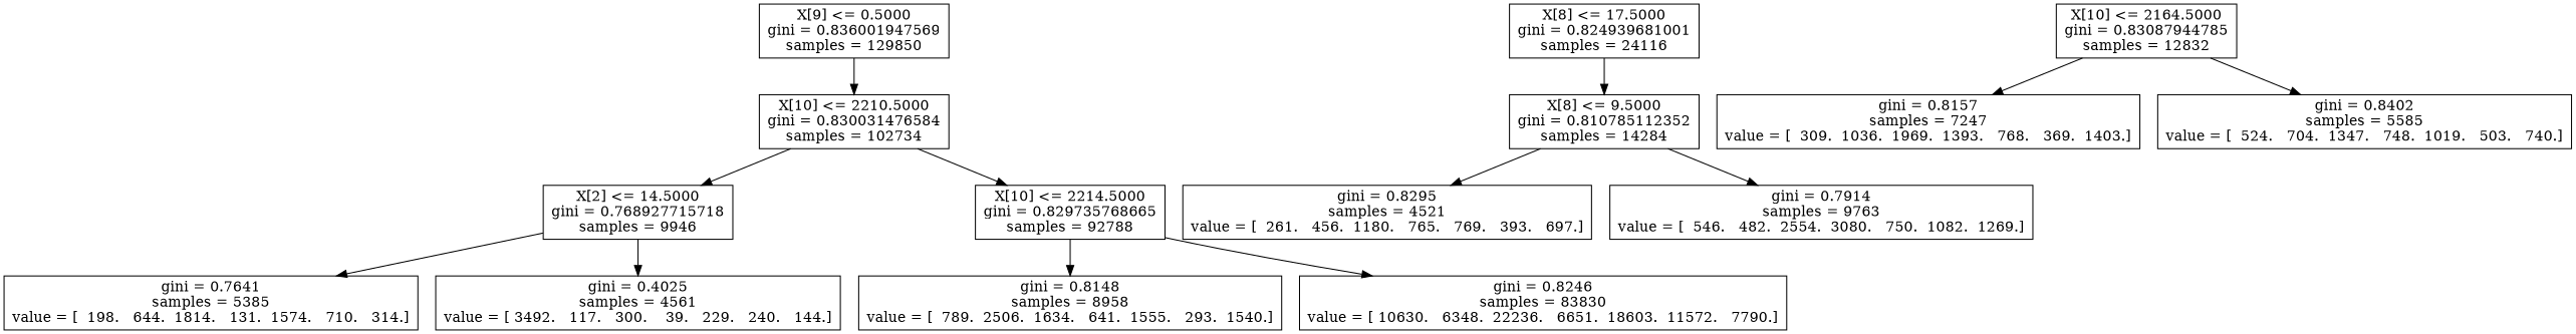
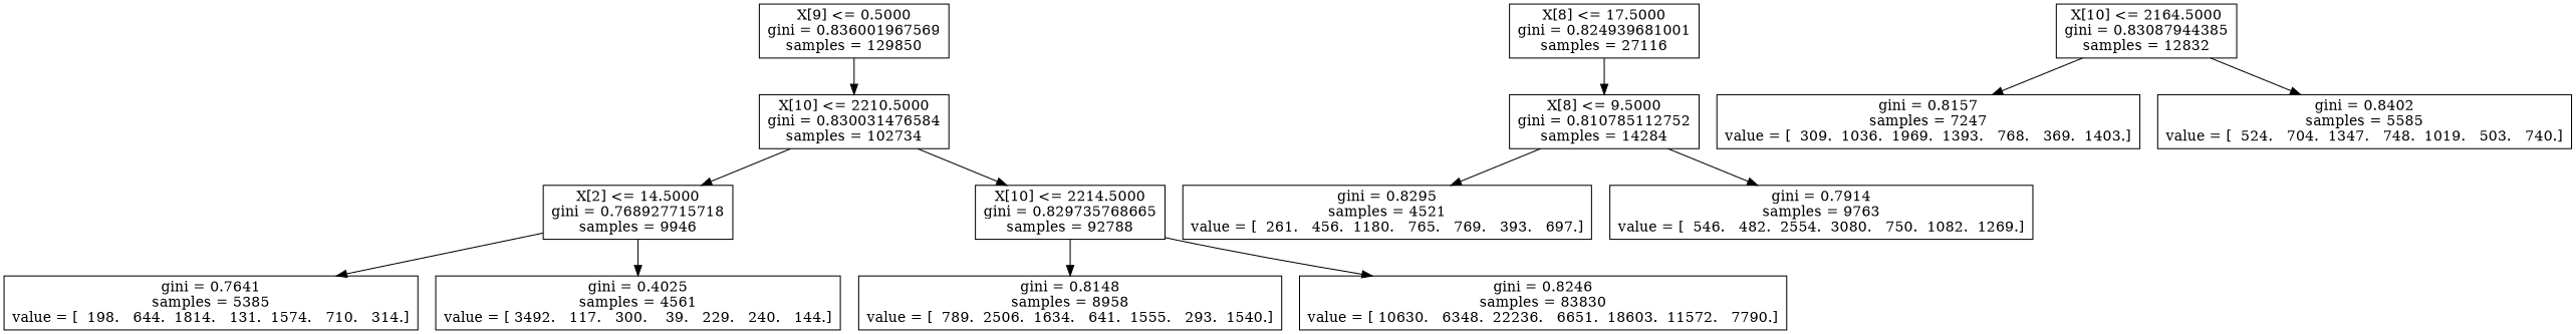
  digraph {
    node [shape=box]
-   n1 [label="X[9] <= 0.5000\ngini = 0.836001947569\nsamples = 129850"]
+   n1 [label="X[9] <= 0.5000\ngini = 0.836001967569\nsamples = 129850"]
    n2 [label="X[10] <= 2210.5000\ngini = 0.830031476584\nsamples = 102734"]
-   n3 [label="X[8] <= 17.5000\ngini = 0.824939681001\nsamples = 24116"]
-   n4 [label="X[8] <= 9.5000\ngini = 0.810785112352\nsamples = 14284"]
+   n3 [label="X[8] <= 17.5000\ngini = 0.824939681001\nsamples = 27116"]
+   n4 [label="X[8] <= 9.5000\ngini = 0.810785112752\nsamples = 14284"]
    n5 [label="X[2] <= 14.5000\ngini = 0.768927715718\nsamples = 9946"]
    n6 [label="X[10] <= 2214.5000\ngini = 0.829735768665\nsamples = 92788"]
    n7 [label="gini = 0.8295\nsamples = 4521\nvalue = [  261.   456.  1180.   765.   769.   393.   697.]"]
    n8 [label="gini = 0.7914\nsamples = 9763\nvalue = [  546.   482.  2554.  3080.   750.  1082.  1269.]"]
-   n9 [label="X[10] <= 2164.5000\ngini = 0.83087944785\nsamples = 12832"]
+   n9 [label="X[10] <= 2164.5000\ngini = 0.83087944385\nsamples = 12832"]
    n10 [label="gini = 0.8157\nsamples = 7247\nvalue = [  309.  1036.  1969.  1393.   768.   369.  1403.]"]
    n11 [label="gini = 0.8402\nsamples = 5585\nvalue = [  524.   704.  1347.   748.  1019.   503.   740.]"]
    n12 [label="gini = 0.7641\nsamples = 5385\nvalue = [  198.   644.  1814.   131.  1574.   710.   314.]"]
    n13 [label="gini = 0.4025\nsamples = 4561\nvalue = [ 3492.   117.   300.    39.   229.   240.   144.]"]
    n14 [label="gini = 0.8148\nsamples = 8958\nvalue = [  789.  2506.  1634.   641.  1555.   293.  1540.]"]
    n15 [label="gini = 0.8246\nsamples = 83830\nvalue = [ 10630.   6348.  22236.   6651.  18603.  11572.   7790.]"]
    n1 -> n2
    n2 -> n5
    n2 -> n6
    n3 -> n4
    n4 -> n7
    n4 -> n8
    n5 -> n12
    n5 -> n13
    n6 -> n14
    n6 -> n15
    n9 -> n10
    n9 -> n11
  }
